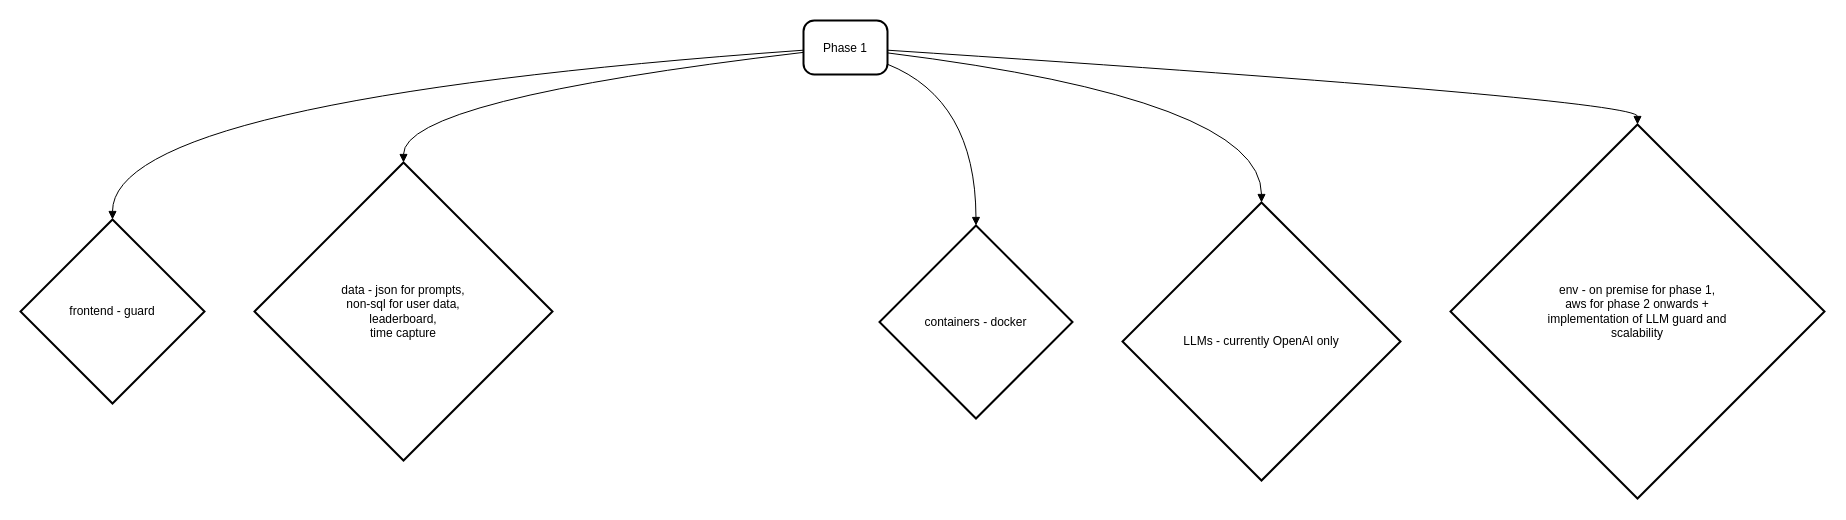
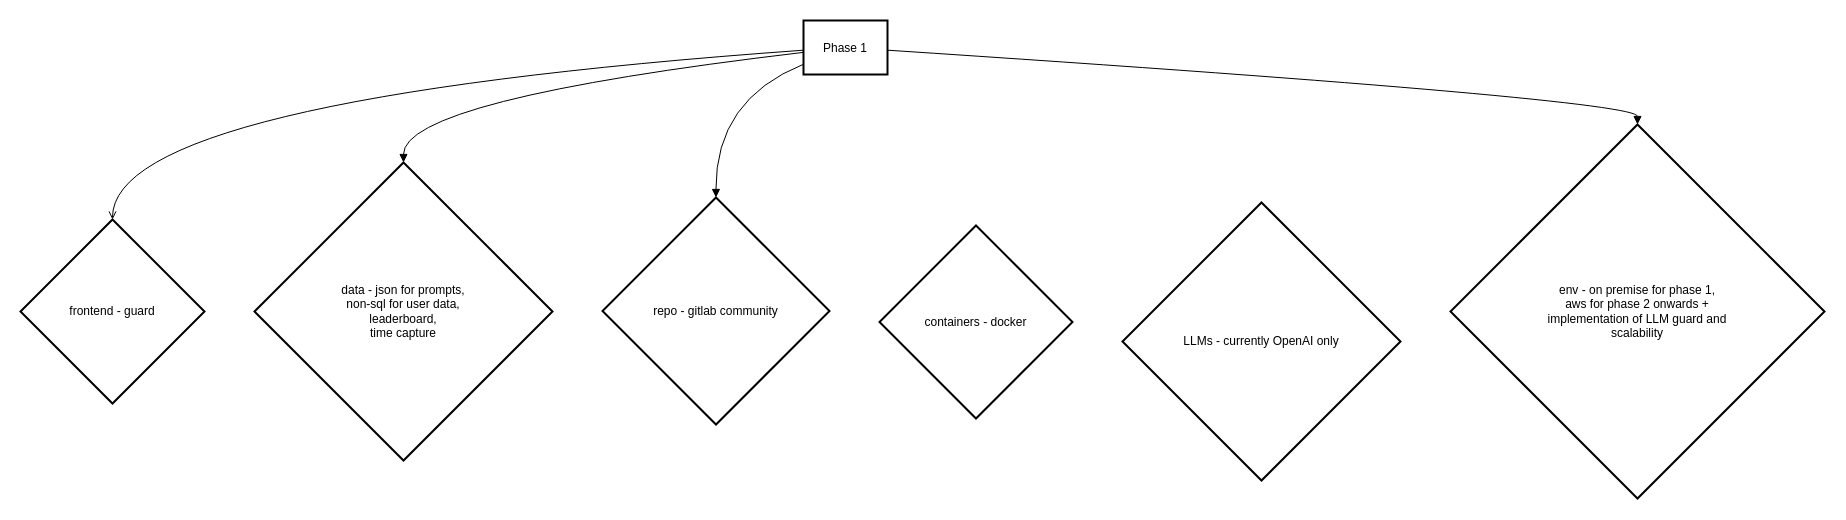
  <mxCell id="0" />
  <mxCell id="1" parent="0" />
- <mxCell id="2" value="Phase 1" style="rounded=1;arcSize=20;strokeWidth=2" vertex="1" parent="1"><mxGeometry x="803" y="20" width="84" height="54" as="geometry" /></mxCell>
+ <mxCell id="2" value="Phase 1" style="arcSize=20;strokeWidth=2;rounded=0;" vertex="1" parent="1"><mxGeometry x="803" y="20" width="84" height="54" as="geometry" /></mxCell>
  <mxCell id="3" value="frontend - guard" style="rhombus;strokeWidth=2;whiteSpace=wrap;" vertex="1" parent="1"><mxGeometry x="20" y="219" width="184" height="184" as="geometry" /></mxCell>
  <mxCell id="4" value="data - json for prompts, &#10; non-sql for user data, &#10; leaderboard, &#10; time capture" style="rhombus;strokeWidth=2;whiteSpace=wrap;" vertex="1" parent="1"><mxGeometry x="254" y="162" width="298" height="298" as="geometry" /></mxCell>
+ <mxCell id="5" value="repo - gitlab community" style="rhombus;strokeWidth=2;whiteSpace=wrap;" vertex="1" parent="1"><mxGeometry x="602" y="197" width="227" height="227" as="geometry" /></mxCell>
  <mxCell id="6" value="containers - docker" style="rhombus;strokeWidth=2;whiteSpace=wrap;" vertex="1" parent="1"><mxGeometry x="879" y="225" width="193" height="193" as="geometry" /></mxCell>
  <mxCell id="7" value="LLMs - currently OpenAI only" style="rhombus;strokeWidth=2;whiteSpace=wrap;" vertex="1" parent="1"><mxGeometry x="1122" y="202" width="278" height="278" as="geometry" /></mxCell>
  <mxCell id="8" value="env - on premise for phase 1, &#10; aws for phase 2 onwards + &#10; implementation of LLM guard and &#10; scalability" style="rhombus;strokeWidth=2;whiteSpace=wrap;" vertex="1" parent="1"><mxGeometry x="1450" y="124" width="374" height="374" as="geometry" /></mxCell>
- <mxCell id="9" value="" style="curved=1;startArrow=none;endArrow=block;exitX=0;exitY=0.55;entryX=0.5;entryY=0;" edge="1" parent="1" source="2" target="3"><mxGeometry relative="1" as="geometry"><Array as="points"><mxPoint x="112" y="99" /></Array></mxGeometry></mxCell>
+ <mxCell id="9" value="" style="curved=1;startArrow=none;endArrow=open;exitX=0;exitY=0.55;entryX=0.5;entryY=0;" edge="1" parent="1" source="2" target="3"><mxGeometry relative="1" as="geometry"><Array as="points"><mxPoint x="112" y="99" /></Array></mxGeometry></mxCell>
  <mxCell id="10" value="" style="curved=1;startArrow=none;endArrow=block;exitX=0;exitY=0.59;entryX=0.5;entryY=0;" edge="1" parent="1" source="2" target="4"><mxGeometry relative="1" as="geometry"><Array as="points"><mxPoint x="403" y="99" /></Array></mxGeometry></mxCell>
- <mxCell id="12" value="" style="curved=1;startArrow=none;endArrow=block;exitX=1;exitY=0.81;entryX=0.5;entryY=0;" edge="1" parent="1" source="2" target="6"><mxGeometry relative="1" as="geometry"><Array as="points"><mxPoint x="975" y="99" /></Array></mxGeometry></mxCell>
- <mxCell id="13" value="" style="curved=1;startArrow=none;endArrow=block;exitX=1;exitY=0.6;entryX=0.5;entryY=0;" edge="1" parent="1" source="2" target="7"><mxGeometry relative="1" as="geometry"><Array as="points"><mxPoint x="1261" y="99" /></Array></mxGeometry></mxCell>
+ <mxCell id="11" value="" style="curved=1;startArrow=none;endArrow=block;exitX=0;exitY=0.81;entryX=0.5;entryY=0;" edge="1" parent="1" source="2" target="5"><mxGeometry relative="1" as="geometry"><Array as="points"><mxPoint x="715" y="99" /></Array></mxGeometry></mxCell>
  <mxCell id="14" value="" style="curved=1;startArrow=none;endArrow=block;exitX=1;exitY=0.55;entryX=0.5;entryY=0;" edge="1" parent="1" source="2" target="8"><mxGeometry relative="1" as="geometry"><Array as="points"><mxPoint x="1637" y="99" /></Array></mxGeometry></mxCell>
